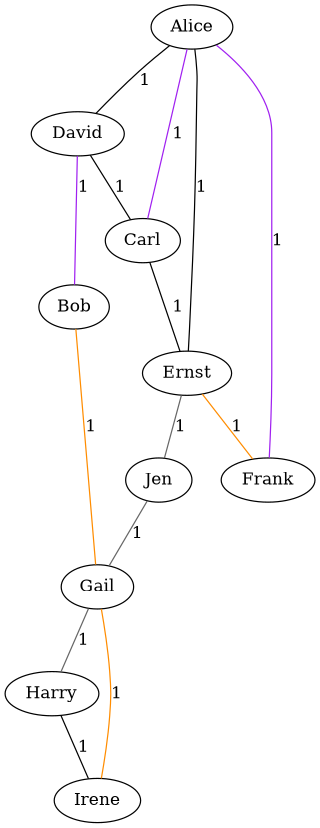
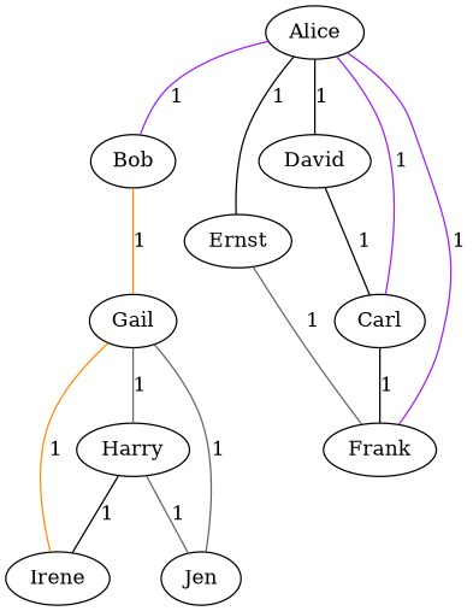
  graph {
    edge [color=black]
    Alice
    Bob
    David
    Ernst
    Frank
    Gail
    Carl
    Harry
    Irene
    Jen
-   David -- Bob [color=purple label=1]
+   Alice -- Bob [color=purple label=1]
    Alice -- David [label=1]
    Alice -- Ernst [label=1]
    Alice -- Frank [color=purple label=1]
    Bob -- Gail [color=darkorange label=1]
    David -- Carl [label=1]
-   Ernst -- Frank [color=darkorange label=1]
+   Ernst -- Frank [color=gray40 label=1]
    Gail -- Harry [color=gray40 label=1]
    Carl -- Alice [color=purple label=1]
-   Carl -- Ernst [label=1]
+   Carl -- Frank [label=1]
    Harry -- Irene [label=1]
-   Ernst -- Jen [color=gray40 label=1]
+   Harry -- Jen [color=gray40 label=1]
    Irene -- Gail [color=darkorange label=1]
    Jen -- Gail [color=gray40 label=1]
  }
